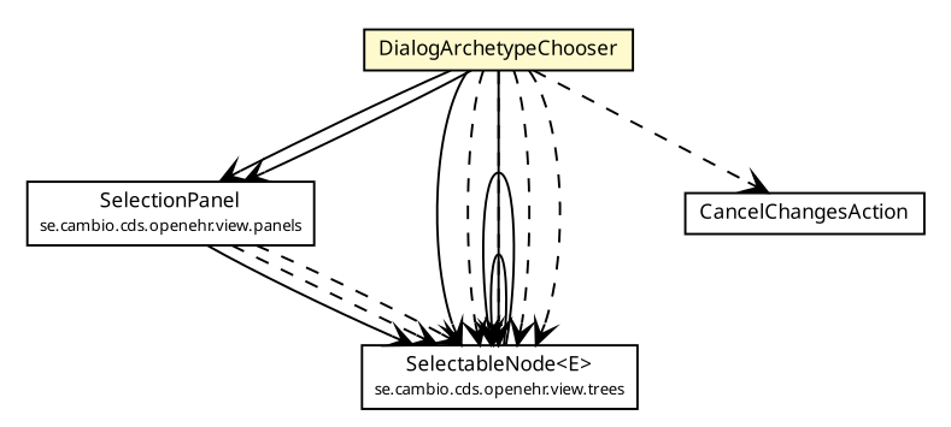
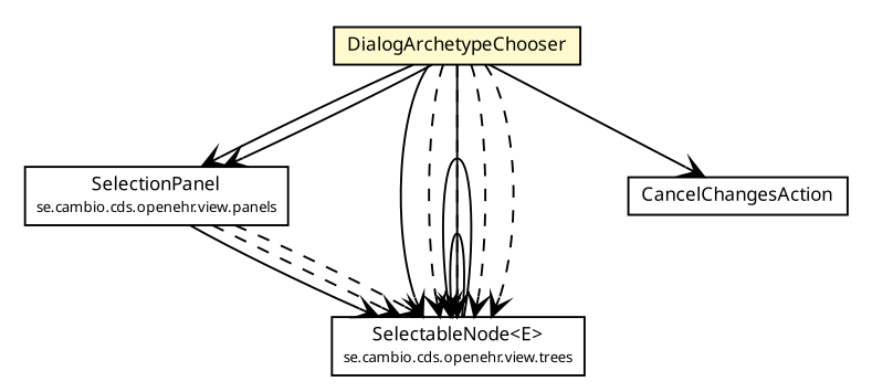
  digraph {
    fontname="DejaVu Sans"
    nodesep=0.25
    ranksep=0.5
    node [fontcolor=black fontname="DejaVu Sans" fontsize=9.0 shape=plaintext]
    edge [arrowhead=open color=black fontcolor=black fontname="DejaVu Sans" fontsize=10.0 headport=p labelfontname="Trebuchet MS" labelfontsize=10 tailport=p]
    n1 [label=<<table title="se.cambio.cds.openehr.view.dialogs.DialogArchetypeChooser" border="0" cellborder="1" cellspacing="0" cellpadding="2" port="p" bgcolor="lemonChiffon" href="./DialogArchetypeChooser.html"> 		<tr><td><table border="0" cellspacing="0" cellpadding="1"> <tr><td align="center" balign="center"><font face="Trebuchet MS"> DialogArchetypeChooser </font></td></tr> 		</table></td></tr> 		</table>>]
    n2 [label=<<table title="se.cambio.cds.openehr.view.panels.SelectionPanel" border="0" cellborder="1" cellspacing="0" cellpadding="2" port="p" href="../panels/SelectionPanel.html"> 		<tr><td><table border="0" cellspacing="0" cellpadding="1"> <tr><td align="center" balign="center"><font face="Trebuchet MS"> SelectionPanel </font></td></tr> <tr><td align="center" balign="center"><font face="Trebuchet MS" point-size="7.0"> se.cambio.cds.openehr.view.panels </font></td></tr> 		</table></td></tr> 		</table>>]
    n3 [label=<<table title="se.cambio.cds.openehr.view.trees.SelectableNode" border="0" cellborder="1" cellspacing="0" cellpadding="2" port="p" href="../trees/SelectableNode.html"> 		<tr><td><table border="0" cellspacing="0" cellpadding="1"> <tr><td align="center" balign="center"><font face="Trebuchet MS"> SelectableNode&lt;E&gt; </font></td></tr> <tr><td align="center" balign="center"><font face="Trebuchet MS" point-size="7.0"> se.cambio.cds.openehr.view.trees </font></td></tr> 		</table></td></tr> 		</table>>]
    n4 [label=<<table title="se.cambio.cds.openehr.view.dialogs.DialogArchetypeChooser.CancelChangesAction" border="0" cellborder="1" cellspacing="0" cellpadding="2" port="p" href="http://java.sun.com/j2se/1.4.2/docs/api/se/cambio/cds/openehr/view/dialogs/DialogArchetypeChooser/CancelChangesAction.html"> 		<tr><td><table border="0" cellspacing="0" cellpadding="1"> <tr><td align="center" balign="center"><font face="Trebuchet MS"> CancelChangesAction </font></td></tr> 		</table></td></tr> 		</table>>]
    n1 -> n2
    n1 -> n2
    n1 -> n3
    n1 -> n3
    n1 -> n3 [style=dashed]
    n1 -> n3 [style=dashed]
    n1 -> n3 [style=dashed]
    n1 -> n3 [style=dashed]
-   n1 -> n4 [style=dashed]
+   n1 -> n4
    n2 -> n3
    n2 -> n3 [style=dashed]
    n2 -> n3 [style=dashed]
    n3 -> n3
    n3 -> n3 [headlabel="*"]
  }
